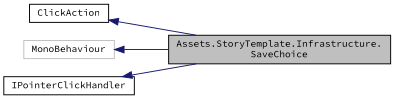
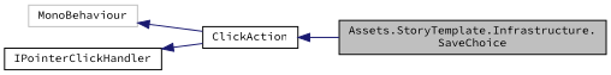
  digraph {
    fontname="Source Code Pro"
    rankdir=LR
    node [color=black fillcolor=white fontname="Source Code Pro" fontsize=10 shape=record style=filled]
    edge [color=midnightblue dir=back fontname="Source Code Pro" fontsize=10 labelfontname=Helvetica labelfontsize=10 style=solid]
    n1 [fillcolor=grey75 fontcolor=black height=0.2 label="Assets.StoryTemplate.Infrastructure.\lSaveChoice" width=0.4]
    n2 [height=0.2 label=ClickAction width=0.4]
    n3 [color=grey75 height=0.2 label=MonoBehaviour width=0.4]
    n4 [height=0.2 label=IPointerClickHandler width=0.4]
    n2 -> n1
-   n3 -> n1
-   n4 -> n1
+   n3 -> n2
+   n4 -> n2
  }
